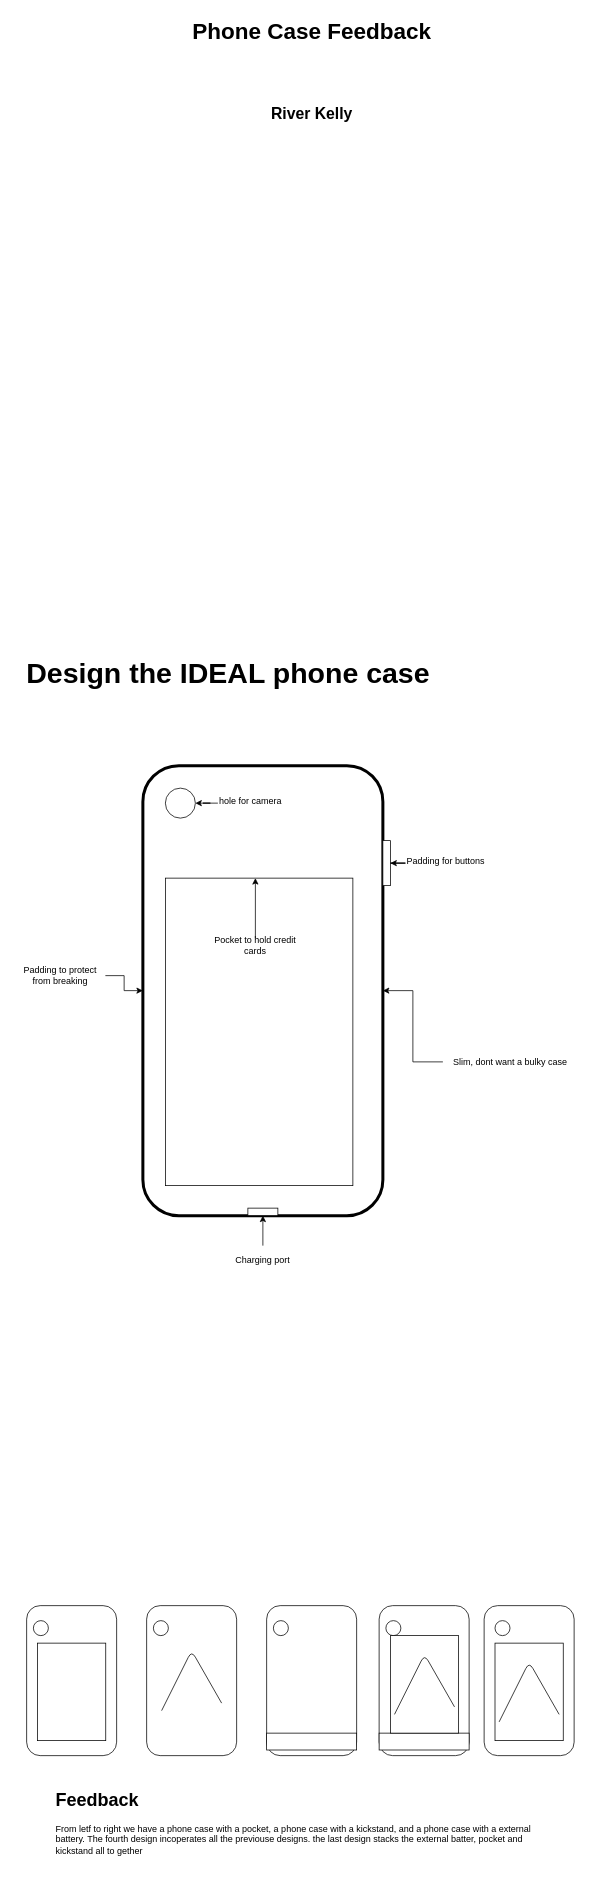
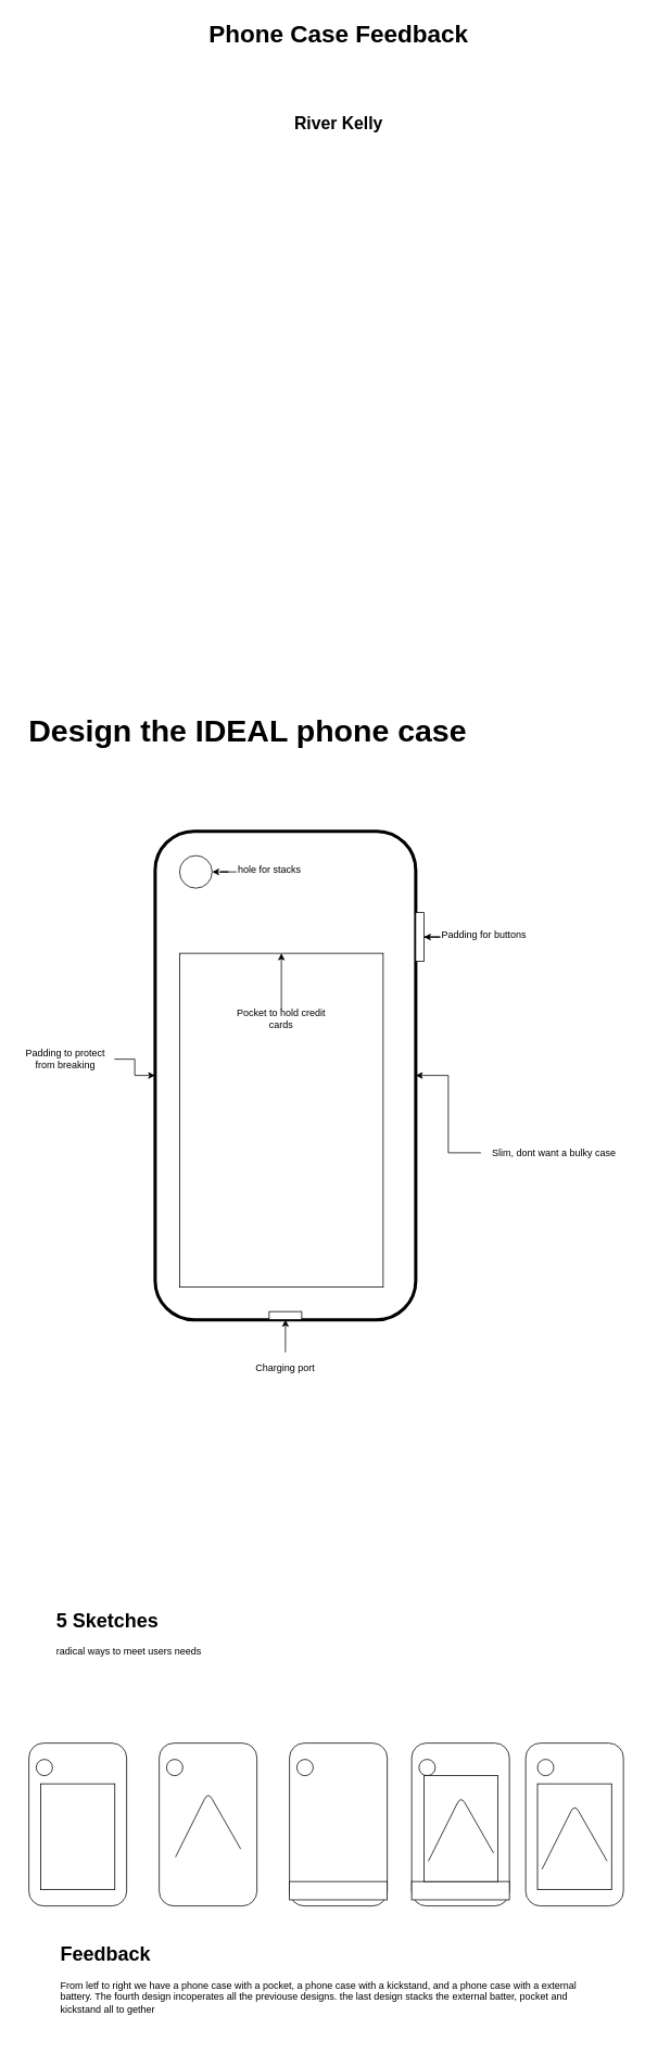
  <mxCell id="0" />
  <mxCell id="1" parent="0" />
  <mxCell id="2" value="Phone Case Feedback" style="text;html=1;strokeColor=none;fillColor=none;align=center;verticalAlign=middle;whiteSpace=wrap;rounded=0;fontSize=30;fontStyle=1" parent="1" vertex="1"><mxGeometry x="238" y="20" width="355" height="40" as="geometry" /></mxCell>
  <mxCell id="3" value="River Kelly" style="text;html=1;strokeColor=none;fillColor=none;align=center;verticalAlign=middle;whiteSpace=wrap;rounded=0;fontSize=21;fontStyle=1" parent="1" vertex="1"><mxGeometry x="238" y="130" width="355" height="40" as="geometry" /></mxCell>
  <mxCell id="4" value="&lt;h1 style=&quot;font-size: 38px;&quot;&gt;Design the IDEAL phone case&lt;/h1&gt;" style="text;html=1;strokeColor=none;fillColor=none;spacing=5;spacingTop=-20;whiteSpace=wrap;overflow=hidden;rounded=0;fontSize=38;" parent="1" vertex="1"><mxGeometry x="30" y="860" width="740" height="80" as="geometry" /></mxCell>
  <mxCell id="5" value="" style="rounded=1;whiteSpace=wrap;html=1;fontSize=38;strokeWidth=4;" parent="1" vertex="1"><mxGeometry x="190" y="1020" width="320" height="600" as="geometry" /></mxCell>
  <mxCell id="6" value="" style="ellipse;whiteSpace=wrap;html=1;aspect=fixed;fontSize=38;" parent="1" vertex="1"><mxGeometry x="220" y="1050" width="40" height="40" as="geometry" /></mxCell>
  <mxCell id="7" style="edgeStyle=orthogonalEdgeStyle;rounded=0;orthogonalLoop=1;jettySize=auto;html=1;fontSize=38;" parent="1" source="8" target="6" edge="1"><mxGeometry relative="1" as="geometry" /></mxCell>
- <mxCell id="8" value="&lt;font style=&quot;font-size: 12px&quot;&gt;hole for camera&lt;/font&gt;" style="text;html=1;strokeColor=none;fillColor=none;align=left;verticalAlign=bottom;whiteSpace=wrap;rounded=0;fontSize=38;" parent="1" vertex="1"><mxGeometry x="290" y="1055" width="130" height="30" as="geometry" /></mxCell>
+ <mxCell id="8" value="&lt;font style=&quot;font-size: 12px&quot;&gt;hole for stacks&lt;/font&gt;" style="text;html=1;strokeColor=none;fillColor=none;align=left;verticalAlign=bottom;whiteSpace=wrap;rounded=0;fontSize=38;" parent="1" vertex="1"><mxGeometry x="290" y="1055" width="130" height="30" as="geometry" /></mxCell>
  <mxCell id="9" value="" style="rounded=0;whiteSpace=wrap;html=1;fontSize=38;align=left;" parent="1" vertex="1"><mxGeometry x="510" y="1120" width="10" height="60" as="geometry" /></mxCell>
  <mxCell id="10" style="edgeStyle=orthogonalEdgeStyle;rounded=0;orthogonalLoop=1;jettySize=auto;html=1;fontSize=38;" parent="1" source="11" target="9" edge="1"><mxGeometry relative="1" as="geometry" /></mxCell>
  <mxCell id="11" value="&lt;font style=&quot;font-size: 12px&quot;&gt;Padding for buttons&lt;/font&gt;" style="text;html=1;strokeColor=none;fillColor=none;align=left;verticalAlign=bottom;whiteSpace=wrap;rounded=0;fontSize=38;" parent="1" vertex="1"><mxGeometry x="540" y="1135" width="130" height="30" as="geometry" /></mxCell>
  <mxCell id="12" style="edgeStyle=orthogonalEdgeStyle;rounded=0;orthogonalLoop=1;jettySize=auto;html=1;fontSize=12;" parent="1" source="13" target="5" edge="1"><mxGeometry relative="1" as="geometry" /></mxCell>
  <mxCell id="13" value="Padding to protect from breaking" style="text;html=1;strokeColor=none;fillColor=none;align=center;verticalAlign=middle;whiteSpace=wrap;rounded=0;fontSize=12;" parent="1" vertex="1"><mxGeometry x="20" y="1290" width="120" height="20" as="geometry" /></mxCell>
  <mxCell id="14" value="" style="rounded=0;whiteSpace=wrap;html=1;strokeWidth=1;fontSize=12;align=left;" parent="1" vertex="1"><mxGeometry x="220" y="1170" width="250" height="410" as="geometry" /></mxCell>
  <mxCell id="15" style="edgeStyle=orthogonalEdgeStyle;rounded=0;orthogonalLoop=1;jettySize=auto;html=1;fontSize=12;" parent="1" source="16" target="14" edge="1"><mxGeometry relative="1" as="geometry"><Array as="points"><mxPoint x="345" y="1220" /><mxPoint x="345" y="1220" /></Array></mxGeometry></mxCell>
- <mxCell id="16" value="Pocket to hold credit cards" style="text;html=1;strokeColor=none;fillColor=none;align=center;verticalAlign=middle;whiteSpace=wrap;rounded=0;fontSize=12;" parent="1" vertex="1"><mxGeometry x="280" y="1250" width="120" height="20" as="geometry" /></mxCell>
+ <mxCell id="16" value="Pocket to hold credit cards" style="text;html=1;strokeColor=none;fillColor=none;align=center;verticalAlign=middle;whiteSpace=wrap;rounded=0;fontSize=12;" parent="1" vertex="1"><mxGeometry x="285" y="1240" width="120" height="20" as="geometry" /></mxCell>
  <mxCell id="17" style="edgeStyle=orthogonalEdgeStyle;rounded=0;orthogonalLoop=1;jettySize=auto;html=1;" edge="1" parent="1" source="18" target="5"><mxGeometry relative="1" as="geometry" /></mxCell>
  <mxCell id="18" value="Slim, dont want a bulky case" style="text;html=1;strokeColor=none;fillColor=none;align=center;verticalAlign=middle;whiteSpace=wrap;rounded=0;fontSize=12;" vertex="1" parent="1"><mxGeometry x="590" y="1395" width="180" height="40" as="geometry" /></mxCell>
  <mxCell id="19" value="" style="rounded=0;whiteSpace=wrap;html=1;" vertex="1" parent="1"><mxGeometry x="330" y="1610" width="40" height="10" as="geometry" /></mxCell>
  <mxCell id="20" style="edgeStyle=orthogonalEdgeStyle;rounded=0;orthogonalLoop=1;jettySize=auto;html=1;entryX=0.5;entryY=1;entryDx=0;entryDy=0;" edge="1" parent="1" source="21" target="19"><mxGeometry relative="1" as="geometry" /></mxCell>
  <mxCell id="21" value="Charging port" style="text;html=1;strokeColor=none;fillColor=none;align=center;verticalAlign=middle;whiteSpace=wrap;rounded=0;fontSize=12;" vertex="1" parent="1"><mxGeometry x="260" y="1660" width="180" height="40" as="geometry" /></mxCell>
+ <mxCell id="22" value="&lt;h1&gt;5 Sketches&lt;/h1&gt;&lt;p&gt;radical ways to meet users needs&lt;/p&gt;" style="text;html=1;strokeColor=none;fillColor=none;spacing=5;spacingTop=-20;whiteSpace=wrap;overflow=hidden;rounded=0;" vertex="1" parent="1"><mxGeometry x="64" y="1970" width="591" height="80" as="geometry" /></mxCell>
  <mxCell id="23" value="" style="rounded=1;whiteSpace=wrap;html=1;" vertex="1" parent="1"><mxGeometry x="35" y="2140" width="120" height="200" as="geometry" /></mxCell>
  <mxCell id="24" value="" style="ellipse;whiteSpace=wrap;html=1;aspect=fixed;rounded=1;" vertex="1" parent="1"><mxGeometry x="44" y="2160" width="20" height="20" as="geometry" /></mxCell>
  <mxCell id="25" value="" style="rounded=1;whiteSpace=wrap;html=1;" vertex="1" parent="1"><mxGeometry x="195" y="2140" width="120" height="200" as="geometry" /></mxCell>
  <mxCell id="26" value="" style="ellipse;whiteSpace=wrap;html=1;aspect=fixed;rounded=1;" vertex="1" parent="1"><mxGeometry x="204" y="2160" width="20" height="20" as="geometry" /></mxCell>
  <mxCell id="27" value="" style="rounded=0;whiteSpace=wrap;html=1;" vertex="1" parent="1"><mxGeometry x="49.5" y="2190" width="91" height="130" as="geometry" /></mxCell>
  <mxCell id="28" value="" style="endArrow=none;html=1;" edge="1" parent="1"><mxGeometry width="50" height="50" relative="1" as="geometry"><mxPoint x="215" y="2280" as="sourcePoint" /><mxPoint x="295" y="2270" as="targetPoint" /><Array as="points"><mxPoint x="255" y="2200" /></Array></mxGeometry></mxCell>
  <mxCell id="29" value="" style="rounded=1;whiteSpace=wrap;html=1;" vertex="1" parent="1"><mxGeometry x="355" y="2140" width="120" height="200" as="geometry" /></mxCell>
  <mxCell id="30" value="" style="ellipse;whiteSpace=wrap;html=1;aspect=fixed;rounded=1;" vertex="1" parent="1"><mxGeometry x="364" y="2160" width="20" height="20" as="geometry" /></mxCell>
  <mxCell id="31" value="" style="rounded=0;whiteSpace=wrap;html=1;" vertex="1" parent="1"><mxGeometry x="355" y="2310" width="120" height="22.5" as="geometry" /></mxCell>
  <mxCell id="32" value="" style="rounded=1;whiteSpace=wrap;html=1;" vertex="1" parent="1"><mxGeometry x="505" y="2140" width="120" height="200" as="geometry" /></mxCell>
  <mxCell id="33" value="" style="ellipse;whiteSpace=wrap;html=1;aspect=fixed;rounded=1;" vertex="1" parent="1"><mxGeometry x="514" y="2160" width="20" height="20" as="geometry" /></mxCell>
  <mxCell id="34" value="" style="rounded=0;whiteSpace=wrap;html=1;" vertex="1" parent="1"><mxGeometry x="505" y="2310" width="120" height="22.5" as="geometry" /></mxCell>
  <mxCell id="35" value="" style="rounded=0;whiteSpace=wrap;html=1;" vertex="1" parent="1"><mxGeometry x="520" y="2180" width="91" height="130" as="geometry" /></mxCell>
  <mxCell id="36" value="" style="endArrow=none;html=1;" edge="1" parent="1"><mxGeometry width="50" height="50" relative="1" as="geometry"><mxPoint x="525.5" y="2285" as="sourcePoint" /><mxPoint x="605.5" y="2275" as="targetPoint" /><Array as="points"><mxPoint x="565.5" y="2205" /></Array></mxGeometry></mxCell>
  <mxCell id="37" value="&lt;h1&gt;Feedback&lt;/h1&gt;&lt;p&gt;From letf to right we have a phone case with a pocket, a phone case with a kickstand, and a phone case with a external battery. The fourth design incoperates all the previouse designs. the last design stacks the external batter, pocket and kickstand all to gether&lt;/p&gt;&lt;p&gt;&lt;br&gt;&lt;/p&gt;&lt;p&gt;Heathers Feedback: Pink!!! Gilter and sparkes&lt;/p&gt;" style="text;html=1;strokeColor=none;fillColor=none;spacing=5;spacingTop=-20;whiteSpace=wrap;overflow=hidden;rounded=0;" vertex="1" parent="1"><mxGeometry x="69" y="2380" width="681" height="120" as="geometry" /></mxCell>
  <mxCell id="38" value="" style="rounded=1;whiteSpace=wrap;html=1;" vertex="1" parent="1"><mxGeometry x="645" y="2140" width="120" height="200" as="geometry" /></mxCell>
  <mxCell id="39" value="" style="ellipse;whiteSpace=wrap;html=1;aspect=fixed;rounded=1;" vertex="1" parent="1"><mxGeometry x="659.5" y="2160" width="20" height="20" as="geometry" /></mxCell>
  <mxCell id="40" value="" style="rounded=0;whiteSpace=wrap;html=1;" vertex="1" parent="1"><mxGeometry x="659.5" y="2190" width="91" height="130" as="geometry" /></mxCell>
  <mxCell id="41" value="" style="endArrow=none;html=1;" edge="1" parent="1"><mxGeometry width="50" height="50" relative="1" as="geometry"><mxPoint x="665" y="2295" as="sourcePoint" /><mxPoint x="745" y="2285" as="targetPoint" /><Array as="points"><mxPoint x="705" y="2215" /></Array></mxGeometry></mxCell>
